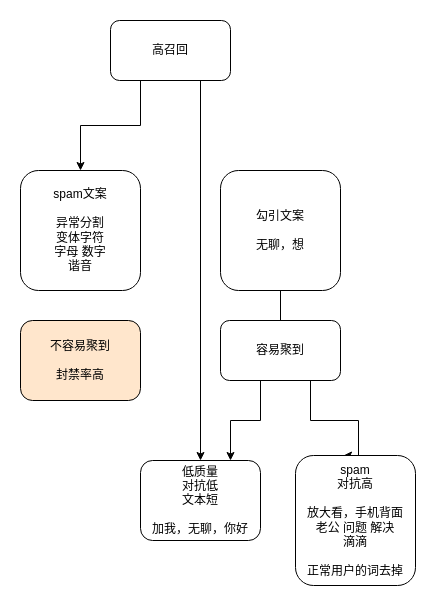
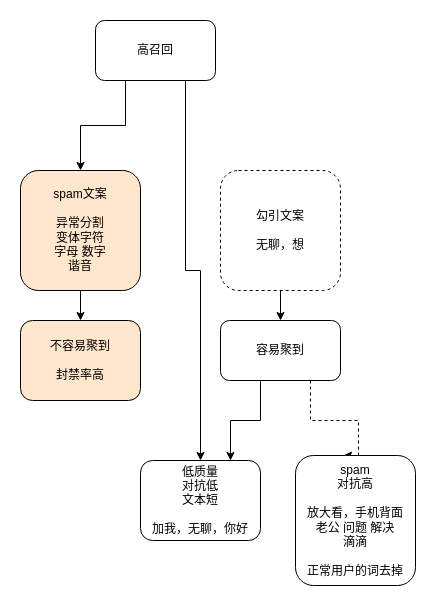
  <mxCell id="0" />
  <mxCell id="1" parent="0" />
  <mxCell id="2" value="" style="edgeStyle=orthogonalEdgeStyle;rounded=0;orthogonalLoop=1;jettySize=auto;html=1;exitX=0.25;exitY=1;exitDx=0;exitDy=0;" edge="1" parent="1" source="4" target="6"><mxGeometry relative="1" as="geometry" /></mxCell>
  <mxCell id="3" value="" style="edgeStyle=orthogonalEdgeStyle;rounded=0;orthogonalLoop=1;jettySize=auto;html=1;exitX=0.75;exitY=1;exitDx=0;exitDy=0;" edge="1" parent="1" source="4" target="14"><mxGeometry relative="1" as="geometry"><mxPoint x="60" y="160" as="targetPoint" /></mxGeometry></mxCell>
- <mxCell id="4" value="高召回" style="rounded=1;whiteSpace=wrap;html=1;" vertex="1" parent="1"><mxGeometry x="110" y="20" width="120" height="60" as="geometry" /></mxCell>
- <mxCell id="6" value="spam文案&lt;br&gt;&lt;br&gt;异常分割&lt;br&gt;变体字符&lt;br&gt;字母 数字&lt;br&gt;谐音" style="whiteSpace=wrap;html=1;rounded=1;" vertex="1" parent="1"><mxGeometry x="20" y="170" width="120" height="120" as="geometry" /></mxCell>
- <mxCell id="7" value="" style="edgeStyle=orthogonalEdgeStyle;rounded=0;orthogonalLoop=1;jettySize=auto;html=1;endArrow=none;" edge="1" parent="1" source="8" target="12"><mxGeometry relative="1" as="geometry" /></mxCell>
- <mxCell id="8" value="勾引文案&lt;br&gt;&lt;br&gt;无聊，想" style="whiteSpace=wrap;html=1;rounded=1;" vertex="1" parent="1"><mxGeometry x="220" y="170" width="120" height="120" as="geometry" /></mxCell>
+ <mxCell id="4" value="高召回" style="rounded=1;whiteSpace=wrap;html=1;" vertex="1" parent="1"><mxGeometry x="95" y="20" width="120" height="60" as="geometry" /></mxCell>
+ <mxCell id="5" value="" style="edgeStyle=orthogonalEdgeStyle;rounded=0;orthogonalLoop=1;jettySize=auto;html=1;" edge="1" parent="1" source="6" target="9"><mxGeometry relative="1" as="geometry" /></mxCell>
+ <mxCell id="6" value="spam文案&lt;br&gt;&lt;br&gt;异常分割&lt;br&gt;变体字符&lt;br&gt;字母 数字&lt;br&gt;谐音" style="whiteSpace=wrap;html=1;rounded=1;fillColor=#ffe6cc;" vertex="1" parent="1"><mxGeometry x="20" y="170" width="120" height="120" as="geometry" /></mxCell>
+ <mxCell id="7" value="" style="edgeStyle=orthogonalEdgeStyle;rounded=0;orthogonalLoop=1;jettySize=auto;html=1;" edge="1" parent="1" source="8" target="12"><mxGeometry relative="1" as="geometry" /></mxCell>
+ <mxCell id="8" value="勾引文案&lt;br&gt;&lt;br&gt;无聊，想" style="whiteSpace=wrap;html=1;rounded=1;dashed=1;" vertex="1" parent="1"><mxGeometry x="220" y="170" width="120" height="120" as="geometry" /></mxCell>
  <mxCell id="9" value="不容易聚到&lt;br&gt;&lt;br&gt;封禁率高" style="whiteSpace=wrap;html=1;rounded=1;fillColor=#ffe6cc;" vertex="1" parent="1"><mxGeometry x="20" y="320" width="120" height="80" as="geometry" /></mxCell>
- <mxCell id="10" value="" style="edgeStyle=orthogonalEdgeStyle;rounded=0;orthogonalLoop=1;jettySize=auto;html=1;entryX=0.4;entryY=0;entryDx=0;entryDy=0;entryPerimeter=0;" edge="1" parent="1" source="12" target="13"><mxGeometry relative="1" as="geometry"><mxPoint x="330" y="460" as="targetPoint" /><Array as="points"><mxPoint x="310" y="420" /><mxPoint x="358" y="420" /></Array></mxGeometry></mxCell>
+ <mxCell id="10" value="" style="edgeStyle=orthogonalEdgeStyle;rounded=0;orthogonalLoop=1;jettySize=auto;html=1;entryX=0.4;entryY=0;entryDx=0;entryDy=0;entryPerimeter=0;dashed=1;" edge="1" parent="1" source="12" target="13"><mxGeometry relative="1" as="geometry"><mxPoint x="330" y="460" as="targetPoint" /><Array as="points"><mxPoint x="310" y="420" /><mxPoint x="358" y="420" /></Array></mxGeometry></mxCell>
  <mxCell id="11" value="" style="edgeStyle=orthogonalEdgeStyle;rounded=0;orthogonalLoop=1;jettySize=auto;html=1;" edge="1" parent="1" source="12"><mxGeometry relative="1" as="geometry"><mxPoint x="230" y="460" as="targetPoint" /><Array as="points"><mxPoint x="260" y="420" /><mxPoint x="230" y="420" /></Array></mxGeometry></mxCell>
  <mxCell id="12" value="容易聚到&lt;br&gt;" style="whiteSpace=wrap;html=1;rounded=1;" vertex="1" parent="1"><mxGeometry x="220" y="320" width="120" height="60" as="geometry" /></mxCell>
  <mxCell id="13" value="spam&lt;br&gt;对抗高&lt;br&gt;&lt;br&gt;放大看，手机背面&lt;br&gt;老公 问题 解决&lt;br&gt;滴滴&lt;br&gt;&lt;br&gt;正常用户的词去掉" style="whiteSpace=wrap;html=1;rounded=1;" vertex="1" parent="1"><mxGeometry x="295" y="455" width="120" height="130" as="geometry" /></mxCell>
  <mxCell id="14" value="低质量&lt;br&gt;对抗低&lt;br&gt;文本短&lt;br&gt;&lt;br&gt;加我，无聊，你好" style="whiteSpace=wrap;html=1;rounded=1;" vertex="1" parent="1"><mxGeometry x="140" y="460" width="120" height="80" as="geometry" /></mxCell>
